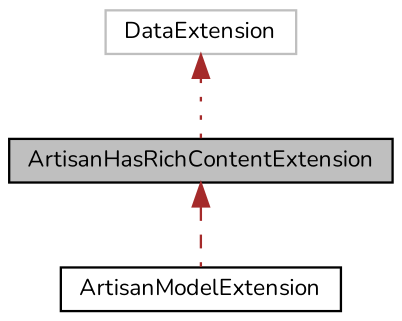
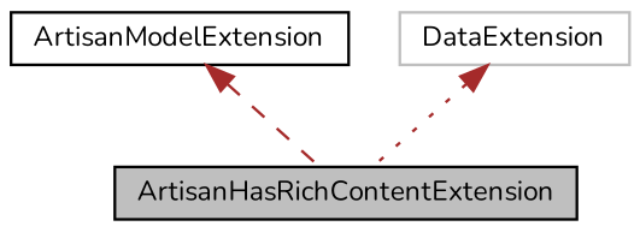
  digraph {
    fontname=Nunito
    node [color=black fillcolor=white fontname=Nunito fontsize=10 shape=record style=filled]
    edge [color=brown dir=back fontname=Nunito fontsize=10 labelfontname=Helvetica labelfontsize=10]
    n1 [fillcolor=grey75 fontcolor=black height=0.2 label=ArtisanHasRichContentExtension width=0.4]
    n2 [height=0.2 label=ArtisanModelExtension width=0.4]
    n3 [color=grey75 height=0.2 label=DataExtension width=0.4]
-   n1 -> n2 [style=dashed]
+   n2 -> n1 [style=dashed]
    n3 -> n1 [style=dotted]
  }
